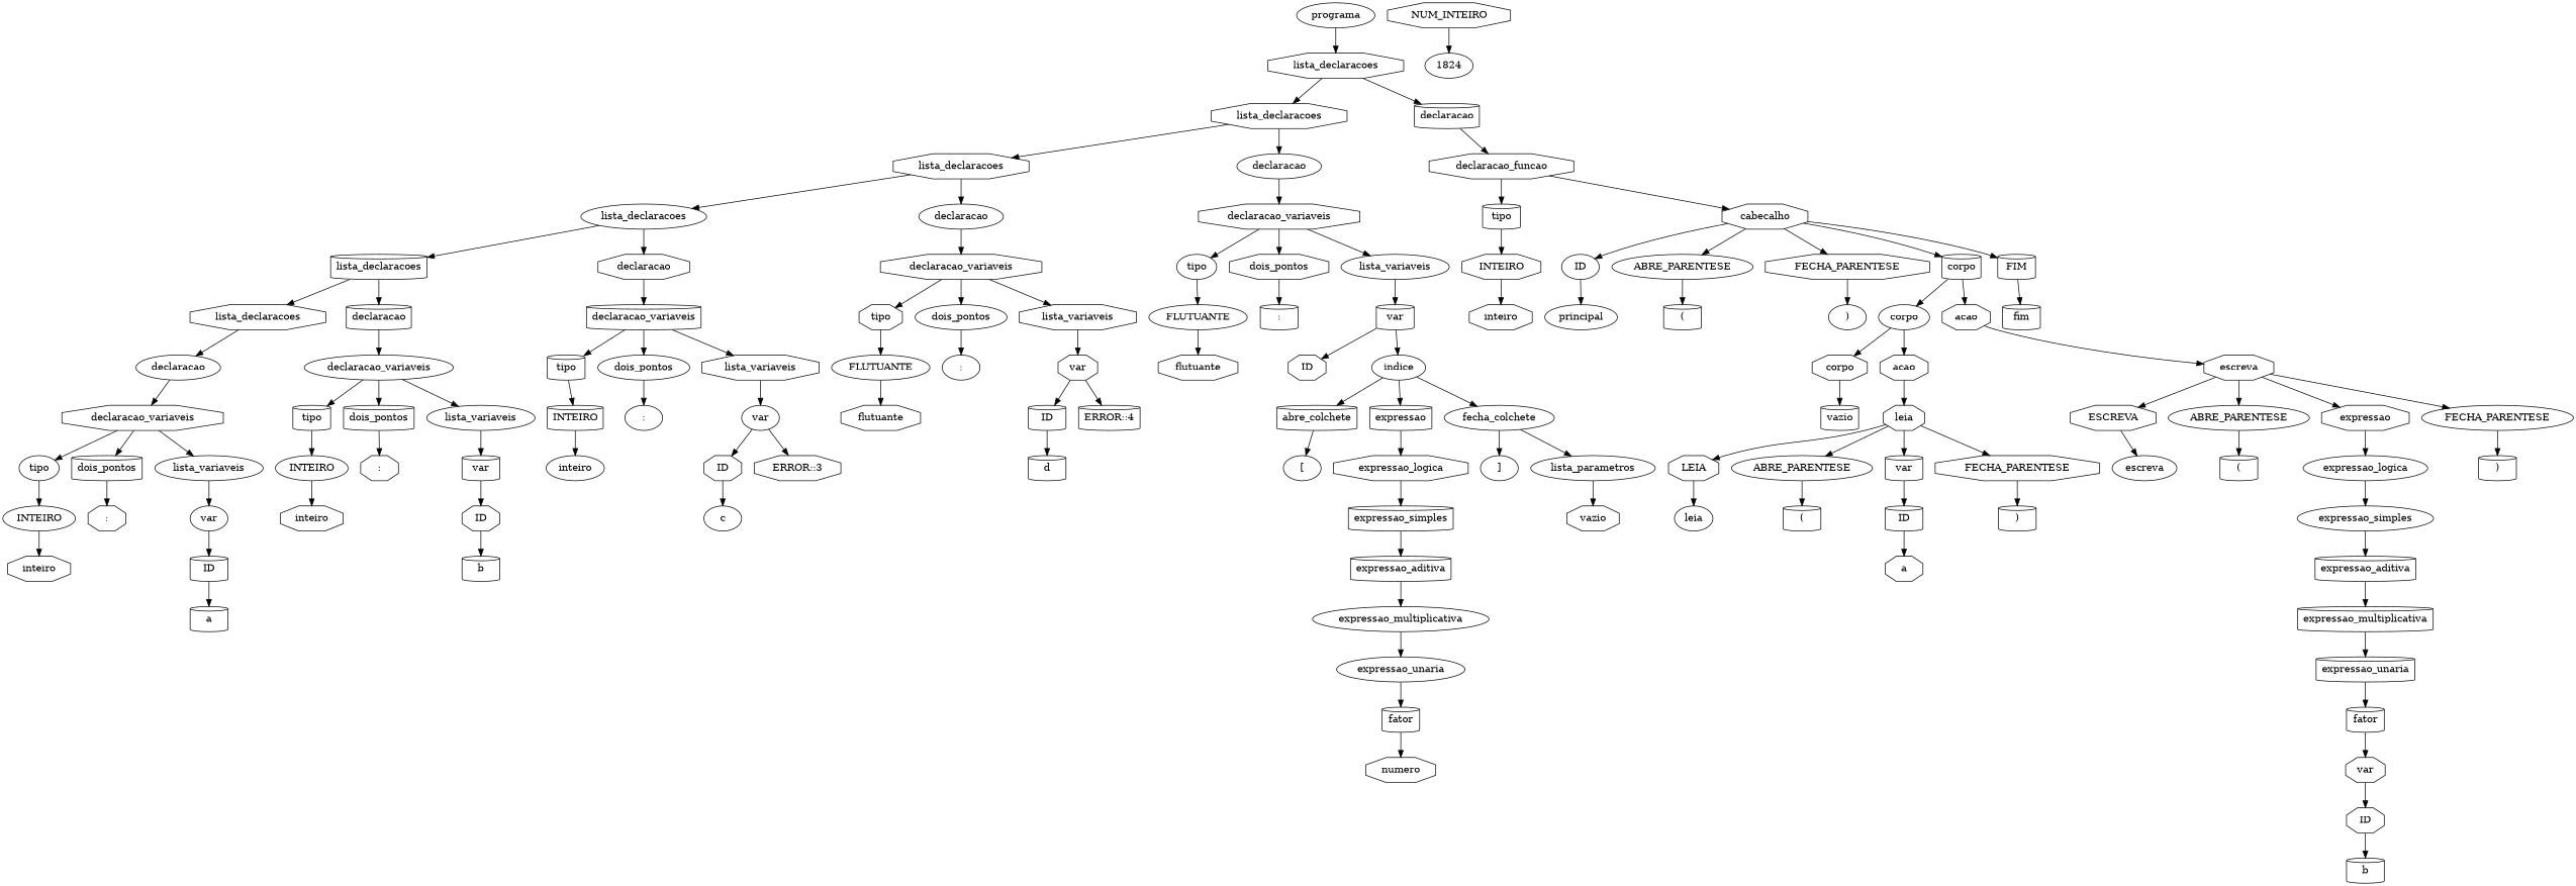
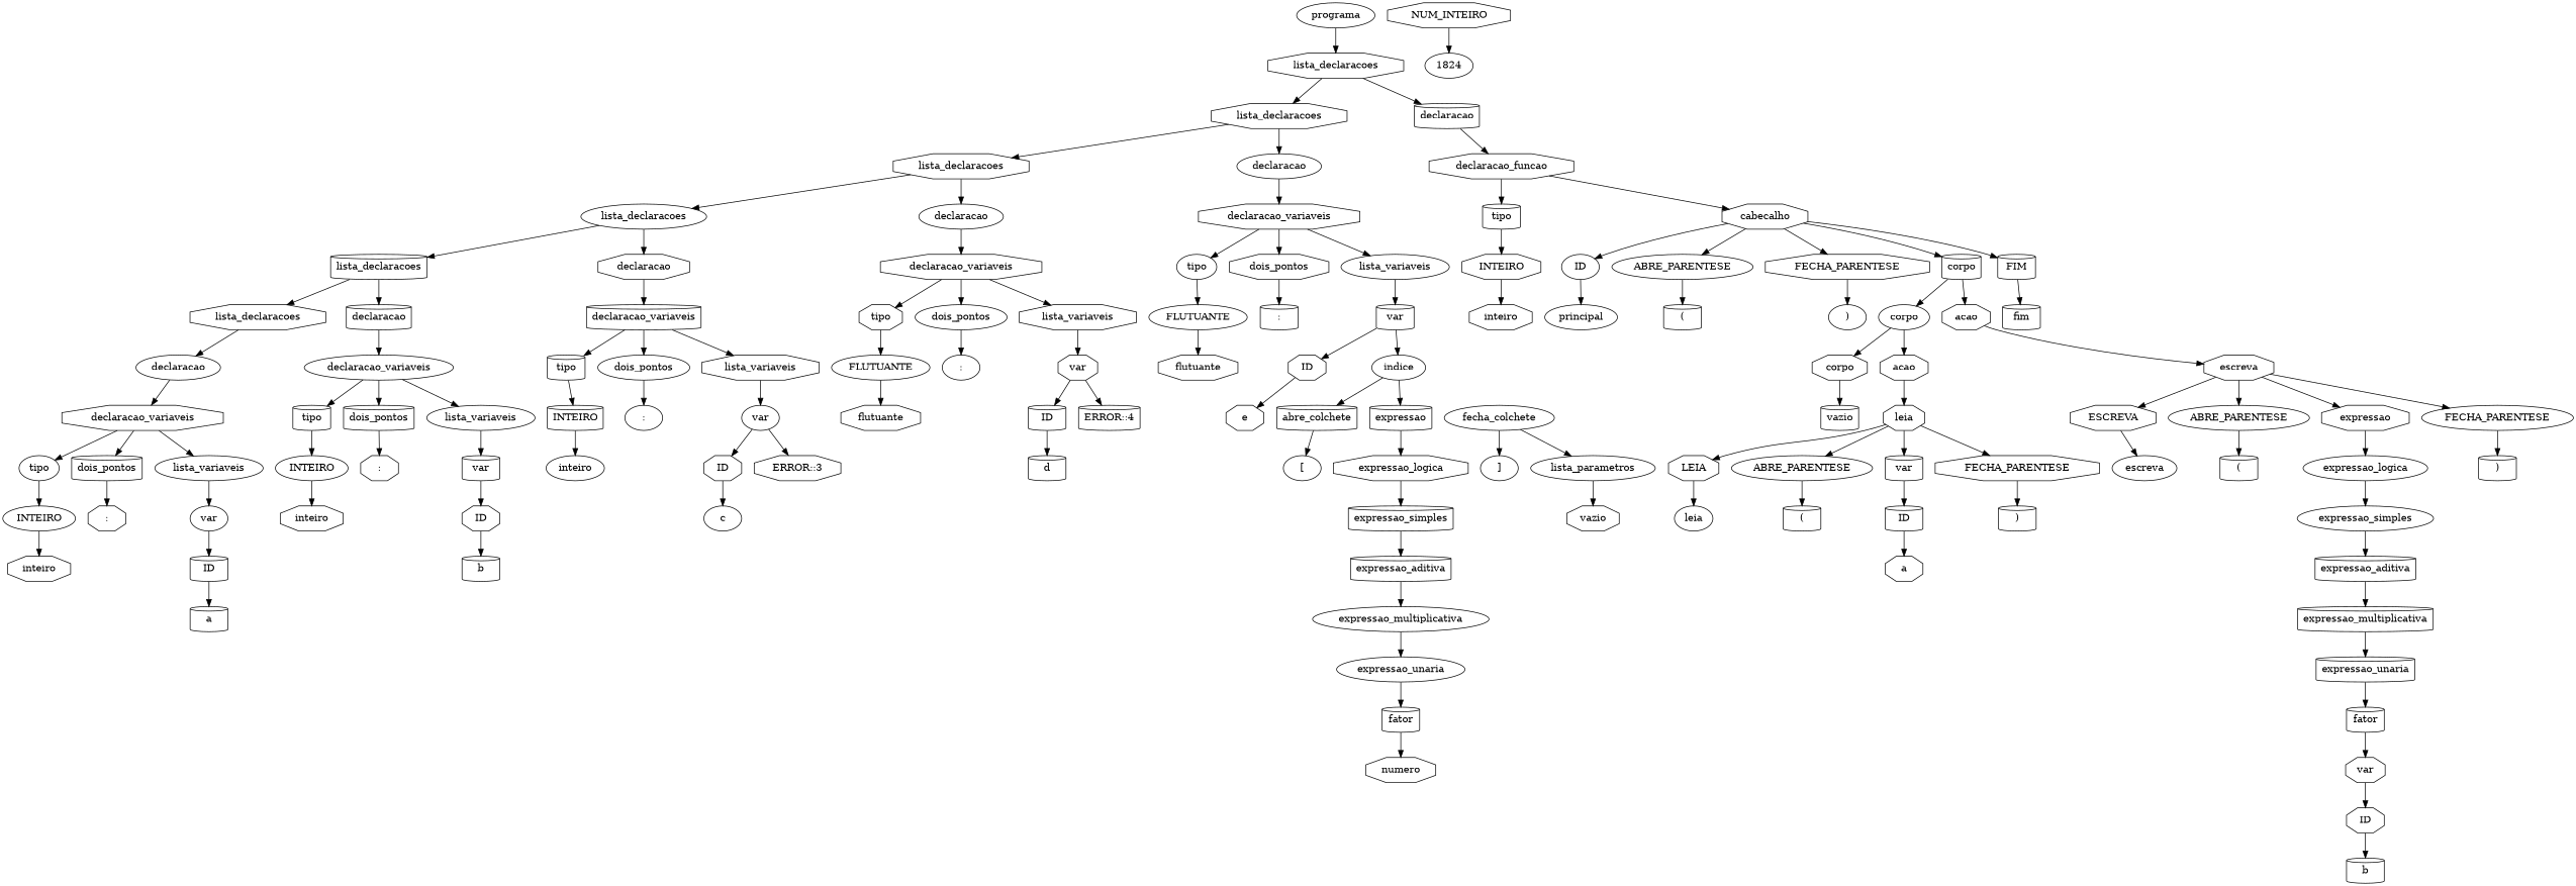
  digraph {
    node [shape=octagon]
    n1 [label=programa shape=ellipse]
    n2 [label=lista_declaracoes]
    n3 [label=lista_declaracoes]
    n4 [label=declaracao shape=cylinder]
    n5 [label=lista_declaracoes]
    n6 [label=declaracao shape=ellipse]
    n7 [label=declaracao_funcao]
    n8 [label=lista_declaracoes shape=ellipse]
    n9 [label=declaracao shape=ellipse]
    n10 [label=declaracao_variaveis]
    n11 [label=lista_declaracoes shape=cylinder]
    n12 [label=declaracao]
    n13 [label=declaracao_variaveis]
    n14 [label=lista_declaracoes]
    n15 [label=declaracao shape=cylinder]
    n16 [label=declaracao_variaveis shape=cylinder]
    n17 [label=declaracao shape=ellipse]
    n18 [label=declaracao_variaveis shape=ellipse]
    n19 [label=declaracao_variaveis]
    n20 [label=tipo shape=ellipse]
    n21 [label=dois_pontos shape=cylinder]
    n22 [label=lista_variaveis shape=ellipse]
    n23 [label=INTEIRO shape=ellipse]
    n24 [label=":"]
    n25 [label=var shape=ellipse]
    n26 [label=inteiro]
    n27 [label=ID shape=cylinder]
    n28 [label=a shape=cylinder]
    n29 [label=tipo shape=cylinder]
    n30 [label=dois_pontos shape=cylinder]
    n31 [label=lista_variaveis shape=ellipse]
    n32 [label=INTEIRO shape=ellipse]
    n33 [label=":"]
    n34 [label=var shape=cylinder]
    n35 [label=inteiro]
    n36 [label=ID]
    n37 [label=b shape=cylinder]
    n38 [label=tipo shape=cylinder]
    n39 [label=dois_pontos shape=ellipse]
    n40 [label=lista_variaveis]
    n41 [label=INTEIRO shape=cylinder]
    n42 [label=":" shape=ellipse]
    n43 [label=var shape=ellipse]
    n44 [label=inteiro shape=ellipse]
    n45 [label=ID]
    n46 [label="ERROR::3"]
    n47 [label=c shape=ellipse]
    n48 [label=tipo]
    n49 [label=dois_pontos shape=ellipse]
    n50 [label=lista_variaveis]
    n51 [label=FLUTUANTE shape=ellipse]
    n52 [label=":" shape=ellipse]
    n53 [label=var]
    n54 [label=flutuante]
    n55 [label=ID shape=cylinder]
    n56 [label="ERROR::4" shape=cylinder]
    n57 [label=d shape=cylinder]
    n58 [label=tipo shape=ellipse]
    n59 [label=dois_pontos]
    n60 [label=lista_variaveis shape=ellipse]
    n61 [label=FLUTUANTE shape=ellipse]
    n62 [label=":" shape=cylinder]
    n63 [label=var shape=cylinder]
    n64 [label=flutuante]
    n65 [label=ID]
    n66 [label=indice shape=ellipse]
+   n67 [label=e]
    n68 [label=abre_colchete shape=cylinder]
    n69 [label=expressao shape=cylinder]
    n70 [label=fecha_colchete shape=ellipse]
    n71 [label="[" shape=ellipse]
    n72 [label=expressao_logica]
    n73 [label="]" shape=ellipse]
    n74 [label=lista_parametros shape=ellipse]
    n75 [label=expressao_simples shape=cylinder]
    n76 [label=expressao_aditiva shape=cylinder]
    n77 [label=expressao_multiplicativa shape=ellipse]
    n78 [label=expressao_unaria shape=ellipse]
    n79 [label=fator shape=cylinder]
    n80 [label=numero]
    n81 [label=NUM_INTEIRO]
    n82 [label=1824 shape=ellipse]
    n83 [label=tipo shape=cylinder]
    n84 [label=cabecalho]
    n85 [label=INTEIRO]
    n86 [label=ID shape=ellipse]
    n87 [label=ABRE_PARENTESE shape=ellipse]
    n88 [label=FECHA_PARENTESE]
    n89 [label=corpo shape=cylinder]
    n90 [label=FIM shape=cylinder]
    n91 [label=inteiro]
    n92 [label=principal shape=ellipse]
    n93 [label="(" shape=cylinder]
    n94 [label=vazio]
    n95 [label=")" shape=ellipse]
    n96 [label=corpo shape=ellipse]
    n97 [label=acao]
    n98 [label=fim shape=cylinder]
    n99 [label=corpo]
    n100 [label=acao]
    n101 [label=escreva]
    n102 [label=vazio shape=cylinder]
    n103 [label=leia]
    n104 [label=LEIA]
    n105 [label=ABRE_PARENTESE shape=ellipse]
    n106 [label=var shape=cylinder]
    n107 [label=FECHA_PARENTESE]
    n108 [label=leia shape=ellipse]
    n109 [label="(" shape=cylinder]
    n110 [label=ID shape=cylinder]
    n111 [label=")" shape=cylinder]
    n112 [label=a]
    n113 [label=ESCREVA]
    n114 [label=ABRE_PARENTESE shape=ellipse]
    n115 [label=expressao]
    n116 [label=FECHA_PARENTESE shape=ellipse]
    n117 [label=escreva shape=ellipse]
    n118 [label="(" shape=cylinder]
    n119 [label=expressao_logica shape=ellipse]
    n120 [label=")" shape=cylinder]
    n121 [label=expressao_simples shape=ellipse]
    n122 [label=expressao_aditiva shape=cylinder]
    n123 [label=expressao_multiplicativa shape=cylinder]
    n124 [label=expressao_unaria shape=cylinder]
    n125 [label=fator shape=cylinder]
    n126 [label=var]
    n127 [label=ID]
    n128 [label=b shape=cylinder]
    n1 -> n2
    n2 -> n3
    n2 -> n4
    n3 -> n5
    n3 -> n6
    n4 -> n7
    n5 -> n8
    n5 -> n9
    n6 -> n10
    n7 -> n83
    n7 -> n84
    n8 -> n11
    n8 -> n12
    n9 -> n13
    n10 -> n58
    n10 -> n59
    n10 -> n60
    n11 -> n14
    n11 -> n15
    n12 -> n16
    n13 -> n48
    n13 -> n49
    n13 -> n50
    n14 -> n17
    n15 -> n18
    n16 -> n38
    n16 -> n39
    n16 -> n40
    n17 -> n19
    n18 -> n29
    n18 -> n30
    n18 -> n31
    n19 -> n20
    n19 -> n21
    n19 -> n22
    n20 -> n23
    n21 -> n24
    n22 -> n25
    n23 -> n26
    n25 -> n27
    n27 -> n28
    n29 -> n32
    n30 -> n33
    n31 -> n34
    n32 -> n35
    n34 -> n36
    n36 -> n37
    n38 -> n41
    n39 -> n42
    n40 -> n43
    n41 -> n44
    n43 -> n45
    n43 -> n46
    n45 -> n47
    n48 -> n51
    n49 -> n52
    n50 -> n53
    n51 -> n54
    n53 -> n55
    n53 -> n56
    n55 -> n57
    n58 -> n61
    n59 -> n62
    n60 -> n63
    n61 -> n64
    n63 -> n65
    n63 -> n66
+   n65 -> n67
    n66 -> n68
    n66 -> n69
-   n66 -> n70
    n68 -> n71
    n69 -> n72
    n70 -> n73
    n70 -> n74
    n72 -> n75
    n74 -> n94
    n75 -> n76
    n76 -> n77
    n77 -> n78
    n78 -> n79
    n79 -> n80
    n81 -> n82
    n83 -> n85
    n84 -> n86
    n84 -> n87
    n84 -> n88
    n84 -> n89
    n84 -> n90
    n85 -> n91
    n86 -> n92
    n87 -> n93
    n88 -> n95
    n89 -> n96
    n89 -> n97
    n90 -> n98
    n96 -> n99
    n96 -> n100
    n97 -> n101
    n99 -> n102
    n100 -> n103
    n101 -> n113
    n101 -> n114
    n101 -> n115
    n101 -> n116
    n103 -> n104
    n103 -> n105
    n103 -> n106
    n103 -> n107
    n104 -> n108
    n105 -> n109
    n106 -> n110
    n107 -> n111
    n110 -> n112
    n113 -> n117
    n114 -> n118
    n115 -> n119
    n116 -> n120
    n119 -> n121
    n121 -> n122
    n122 -> n123
    n123 -> n124
    n124 -> n125
    n125 -> n126
    n126 -> n127
    n127 -> n128
  }
